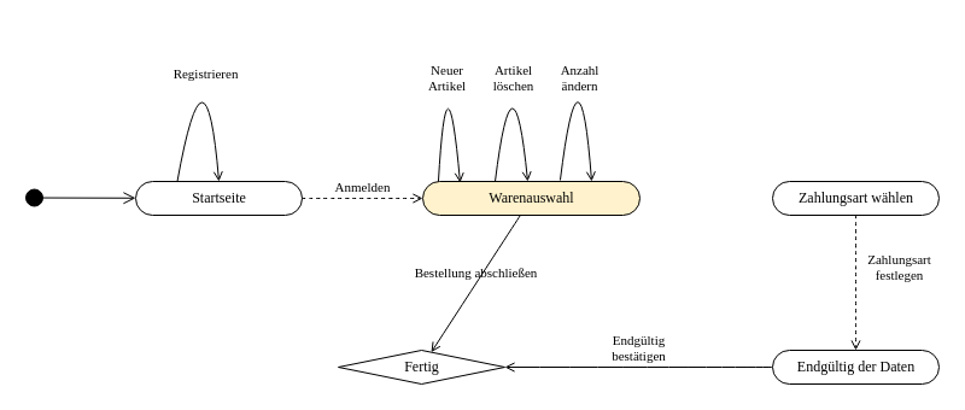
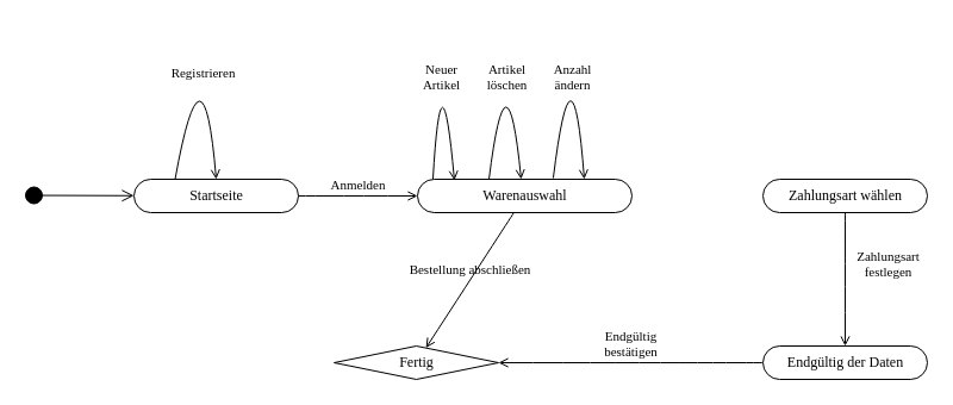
  <mxCell id="0" />
  <mxCell id="1" parent="0" />
  <mxCell id="2" value="" style="html=1;verticalAlign=bottom;startArrow=circle;startFill=1;endArrow=open;startSize=6;endSize=8;fontFamily=Alegreya;fontSource=https%3A%2F%2Ffonts.googleapis.com%2Fcss%3Ffamily%3DAlegreya;metaEdit=0;comic=0;" parent="1" edge="1" target="5"><mxGeometry width="80" relative="1" as="geometry"><mxPoint x="20" y="163.5" as="sourcePoint" /><mxPoint x="100" y="163.5" as="targetPoint" /></mxGeometry></mxCell>
  <mxCell id="3" value="Registrieren" style="html=1;verticalAlign=bottom;labelBackgroundColor=none;endArrow=open;endFill=0;sketch=0;fontFamily=Alegreya;fontSource=https%3A%2F%2Ffonts.googleapis.com%2Fcss%3Ffamily%3DAlegreya;curved=1;exitX=0.25;exitY=0;exitDx=0;exitDy=0;entryX=0.5;entryY=0;entryDx=0;entryDy=0;" parent="1" edge="1" target="5" source="5"><mxGeometry x="0.386" y="-4" width="160" relative="1" as="geometry"><mxPoint x="90" y="60" as="sourcePoint" /><mxPoint x="250" y="60" as="targetPoint" /><Array as="points"><mxPoint x="170" y="20" /></Array><mxPoint as="offset" /></mxGeometry></mxCell>
  <mxCell id="4" value="Endgültig&lt;br&gt;bestätigen" style="html=1;verticalAlign=bottom;labelBackgroundColor=none;endArrow=open;endFill=0;sketch=0;fontFamily=Alegreya;fontSource=https%3A%2F%2Ffonts.googleapis.com%2Fcss%3Ffamily%3DAlegreya;curved=1;" parent="1" edge="1" target="9" source="8"><mxGeometry width="160" relative="1" as="geometry"><mxPoint x="100" y="80" as="sourcePoint" /><mxPoint x="260" y="80" as="targetPoint" /></mxGeometry></mxCell>
  <mxCell id="5" value="&lt;font data-font-src=&quot;https://fonts.googleapis.com/css?family=Alegreya&quot; face=&quot;Alegreya&quot;&gt;Startseite&lt;/font&gt;" style="html=1;align=center;verticalAlign=top;rounded=1;absoluteArcSize=1;arcSize=28;dashed=0;" vertex="1" parent="1"><mxGeometry x="112" y="150" width="138" height="28" as="geometry" /></mxCell>
- <mxCell id="6" value="&lt;font data-font-src=&quot;https://fonts.googleapis.com/css?family=Alegreya&quot; face=&quot;Alegreya&quot;&gt;Warenauswahl&lt;/font&gt;" style="html=1;align=center;verticalAlign=top;rounded=1;absoluteArcSize=1;arcSize=28;dashed=0;fillColor=#fff2cc;" vertex="1" parent="1"><mxGeometry x="350" y="150" width="180" height="28" as="geometry" /></mxCell>
+ <mxCell id="6" value="&lt;font data-font-src=&quot;https://fonts.googleapis.com/css?family=Alegreya&quot; face=&quot;Alegreya&quot;&gt;Warenauswahl&lt;/font&gt;" style="html=1;align=center;verticalAlign=top;rounded=1;absoluteArcSize=1;arcSize=28;dashed=0;" vertex="1" parent="1"><mxGeometry x="350" y="150" width="180" height="28" as="geometry" /></mxCell>
  <mxCell id="7" value="&lt;font data-font-src=&quot;https://fonts.googleapis.com/css?family=Alegreya&quot; face=&quot;Alegreya&quot;&gt;Zahlungsart wählen&lt;/font&gt;" style="html=1;align=center;verticalAlign=top;rounded=1;absoluteArcSize=1;arcSize=28;dashed=0;" vertex="1" parent="1"><mxGeometry x="640" y="150" width="138" height="28" as="geometry" /></mxCell>
  <mxCell id="8" value="&lt;font data-font-src=&quot;https://fonts.googleapis.com/css?family=Alegreya&quot; face=&quot;Alegreya&quot;&gt;Endgültig der Daten&lt;/font&gt;" style="html=1;align=center;verticalAlign=top;rounded=1;absoluteArcSize=1;arcSize=28;dashed=0;" vertex="1" parent="1"><mxGeometry x="640" y="290" width="138" height="28" as="geometry" /></mxCell>
  <mxCell id="9" value="&lt;font data-font-src=&quot;https://fonts.googleapis.com/css?family=Alegreya&quot; face=&quot;Alegreya&quot;&gt;Fertig&lt;/font&gt;" style="rhombus;html=1;align=center;verticalAlign=top;absoluteArcSize=1;arcSize=28;dashed=0;" vertex="1" parent="1"><mxGeometry x="280" y="290" width="138" height="28" as="geometry" /></mxCell>
- <mxCell id="10" value="Anmelden" style="html=1;verticalAlign=bottom;labelBackgroundColor=none;endArrow=open;endFill=0;sketch=0;fontFamily=Alegreya;fontSource=https%3A%2F%2Ffonts.googleapis.com%2Fcss%3Ffamily%3DAlegreya;curved=1;dashed=1;" edge="1" parent="1" source="5" target="6"><mxGeometry width="160" relative="1" as="geometry"><mxPoint x="200" y="120" as="sourcePoint" /><mxPoint x="360" y="120" as="targetPoint" /></mxGeometry></mxCell>
+ <mxCell id="10" value="Anmelden" style="html=1;verticalAlign=bottom;labelBackgroundColor=none;endArrow=open;endFill=0;sketch=0;fontFamily=Alegreya;fontSource=https%3A%2F%2Ffonts.googleapis.com%2Fcss%3Ffamily%3DAlegreya;curved=1;" edge="1" parent="1" source="5" target="6"><mxGeometry width="160" relative="1" as="geometry"><mxPoint x="200" y="120" as="sourcePoint" /><mxPoint x="360" y="120" as="targetPoint" /></mxGeometry></mxCell>
  <mxCell id="11" value="Bestellung abschließen" style="html=1;verticalAlign=bottom;labelBackgroundColor=none;endArrow=open;endFill=0;sketch=0;fontFamily=Alegreya;fontSource=https%3A%2F%2Ffonts.googleapis.com%2Fcss%3Ffamily%3DAlegreya;curved=1;" edge="1" parent="1" source="6" target="9"><mxGeometry width="160" relative="1" as="geometry"><mxPoint x="478.5" y="220" as="sourcePoint" /><mxPoint x="639.5" y="220" as="targetPoint" /></mxGeometry></mxCell>
- <mxCell id="12" value="Zahlungsart&lt;br&gt;festlegen" style="html=1;verticalAlign=bottom;labelBackgroundColor=none;endArrow=open;endFill=0;sketch=0;fontFamily=Alegreya;fontSource=https%3A%2F%2Ffonts.googleapis.com%2Fcss%3Ffamily%3DAlegreya;curved=1;dashed=1;" edge="1" parent="1" source="7" target="8"><mxGeometry x="0.056" y="36" width="160" relative="1" as="geometry"><mxPoint x="530" y="250" as="sourcePoint" /><mxPoint x="652" y="250" as="targetPoint" /><mxPoint as="offset" /></mxGeometry></mxCell>
+ <mxCell id="12" value="Zahlungsart&lt;br&gt;festlegen" style="html=1;verticalAlign=bottom;labelBackgroundColor=none;endArrow=open;endFill=0;sketch=0;fontFamily=Alegreya;fontSource=https%3A%2F%2Ffonts.googleapis.com%2Fcss%3Ffamily%3DAlegreya;curved=1;" edge="1" parent="1" source="7" target="8"><mxGeometry x="0.056" y="36" width="160" relative="1" as="geometry"><mxPoint x="530" y="250" as="sourcePoint" /><mxPoint x="652" y="250" as="targetPoint" /><mxPoint as="offset" /></mxGeometry></mxCell>
  <mxCell id="13" value="Anzahl&lt;br&gt;ändern" style="html=1;verticalAlign=bottom;labelBackgroundColor=none;endArrow=open;endFill=0;sketch=0;fontFamily=Alegreya;fontSource=https%3A%2F%2Ffonts.googleapis.com%2Fcss%3Ffamily%3DAlegreya;curved=1;exitX=0.633;exitY=-0.036;exitDx=0;exitDy=0;exitPerimeter=0;" edge="1" parent="1" source="6"><mxGeometry x="0.458" y="-5" width="160" relative="1" as="geometry"><mxPoint x="440" y="-6" as="sourcePoint" /><mxPoint x="490" y="150" as="targetPoint" /><Array as="points"><mxPoint x="480" y="20" /></Array><mxPoint as="offset" /></mxGeometry></mxCell>
  <mxCell id="14" value="Artikel&lt;br&gt;löschen" style="html=1;verticalAlign=bottom;labelBackgroundColor=none;endArrow=open;endFill=0;sketch=0;fontFamily=Alegreya;fontSource=https%3A%2F%2Ffonts.googleapis.com%2Fcss%3Ffamily%3DAlegreya;curved=1;exitX=0.25;exitY=0;exitDx=0;exitDy=0;entryX=0.4;entryY=0;entryDx=0;entryDy=0;entryPerimeter=0;" edge="1" parent="1"><mxGeometry x="0.413" y="-5" width="160" relative="1" as="geometry"><mxPoint x="410" y="150" as="sourcePoint" /><mxPoint x="437" y="150" as="targetPoint" /><Array as="points"><mxPoint x="425" y="30" /></Array><mxPoint as="offset" /></mxGeometry></mxCell>
  <mxCell id="15" value="Neuer&lt;br&gt;Artikel" style="html=1;verticalAlign=bottom;labelBackgroundColor=none;endArrow=open;endFill=0;sketch=0;fontFamily=Alegreya;fontSource=https%3A%2F%2Ffonts.googleapis.com%2Fcss%3Ffamily%3DAlegreya;curved=1;exitX=0.072;exitY=0;exitDx=0;exitDy=0;exitPerimeter=0;entryX=0.172;entryY=0.036;entryDx=0;entryDy=0;entryPerimeter=0;" edge="1" parent="1" source="6" target="6"><mxGeometry x="-0.418" y="-3" width="160" relative="1" as="geometry"><mxPoint x="460" y="14" as="sourcePoint" /><mxPoint x="620" y="14" as="targetPoint" /><Array as="points"><mxPoint x="370" y="30" /></Array><mxPoint as="offset" /></mxGeometry></mxCell>
